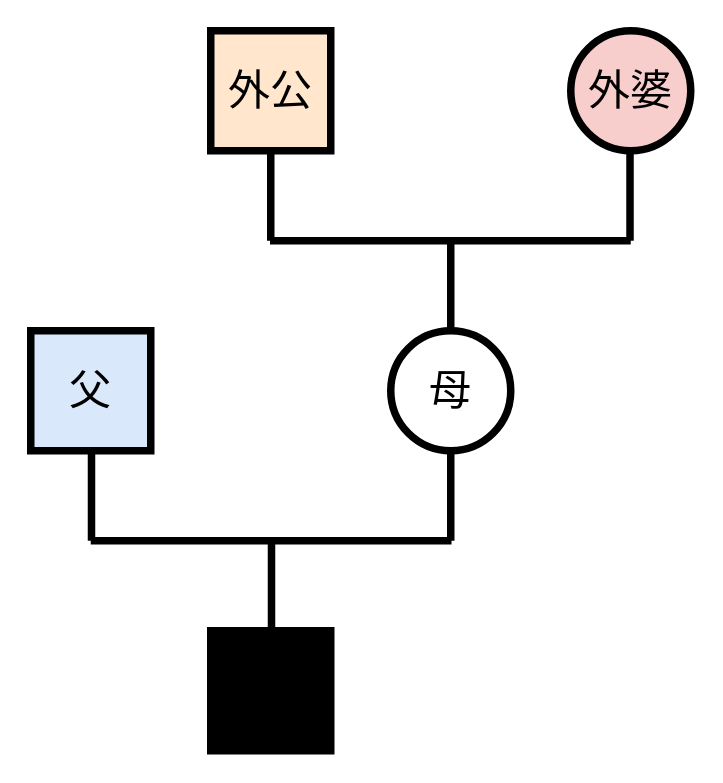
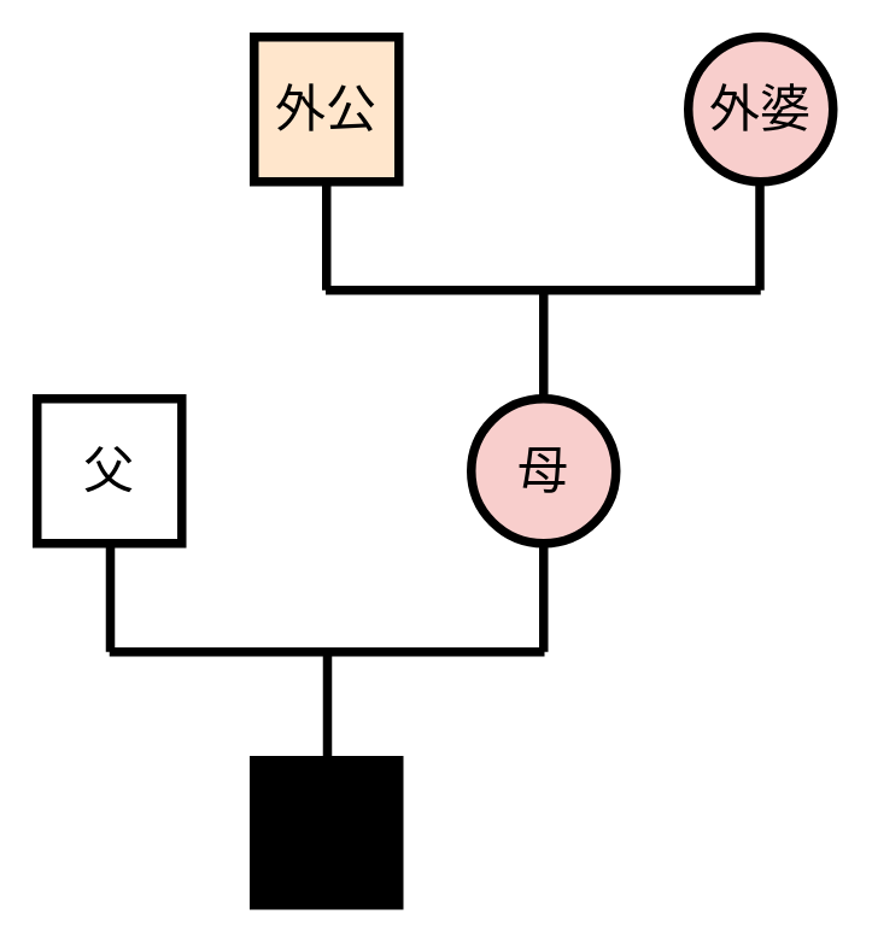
  <mxCell id="0" />
  <mxCell id="1" parent="0" />
  <mxCell id="2" value="&lt;font style=&quot;font-size: 28px;&quot;&gt;外公&lt;/font&gt;" style="whiteSpace=wrap;html=1;aspect=fixed;strokeWidth=5;fillColor=#ffe6cc;" parent="1" vertex="1"><mxGeometry x="140" y="20" width="80" height="80" as="geometry" /></mxCell>
  <mxCell id="3" value="&lt;font style=&quot;font-size: 28px;&quot;&gt;外婆&lt;/font&gt;" style="ellipse;whiteSpace=wrap;html=1;aspect=fixed;strokeWidth=5;fillColor=#f8cecc;" parent="1" vertex="1"><mxGeometry x="380" y="20" width="80" height="80" as="geometry" /></mxCell>
  <mxCell id="4" value="" style="endArrow=none;html=1;rounded=0;strokeWidth=5;" parent="1" edge="1"><mxGeometry width="50" height="50" relative="1" as="geometry"><mxPoint x="180" y="160" as="sourcePoint" /><mxPoint x="180" y="100" as="targetPoint" /></mxGeometry></mxCell>
  <mxCell id="5" value="" style="endArrow=none;html=1;rounded=0;strokeWidth=5;" parent="1" edge="1"><mxGeometry width="50" height="50" relative="1" as="geometry"><mxPoint x="419.5" y="160" as="sourcePoint" /><mxPoint x="419.5" y="100" as="targetPoint" /></mxGeometry></mxCell>
  <mxCell id="6" value="" style="endArrow=none;html=1;rounded=0;strokeWidth=5;" parent="1" edge="1"><mxGeometry width="50" height="50" relative="1" as="geometry"><mxPoint x="420" y="160" as="sourcePoint" /><mxPoint x="179.5" y="160" as="targetPoint" /></mxGeometry></mxCell>
  <mxCell id="7" value="" style="endArrow=none;html=1;rounded=0;strokeWidth=5;" parent="1" edge="1"><mxGeometry width="50" height="50" relative="1" as="geometry"><mxPoint x="300" y="220" as="sourcePoint" /><mxPoint x="300" y="160" as="targetPoint" /></mxGeometry></mxCell>
- <mxCell id="8" value="&lt;font style=&quot;font-size: 28px;&quot;&gt;母&lt;/font&gt;" style="ellipse;whiteSpace=wrap;html=1;aspect=fixed;strokeWidth=5;" parent="1" vertex="1"><mxGeometry x="260" y="220" width="80" height="80" as="geometry" /></mxCell>
- <mxCell id="9" value="&lt;font style=&quot;font-size: 28px;&quot;&gt;父&lt;/font&gt;" style="whiteSpace=wrap;html=1;aspect=fixed;strokeWidth=5;fillColor=#dae8fc;" parent="1" vertex="1"><mxGeometry x="20" y="220" width="80" height="80" as="geometry" /></mxCell>
+ <mxCell id="8" value="&lt;font style=&quot;font-size: 28px;&quot;&gt;母&lt;/font&gt;" style="ellipse;whiteSpace=wrap;html=1;aspect=fixed;strokeWidth=5;fillColor=#f8cecc;" parent="1" vertex="1"><mxGeometry x="260" y="220" width="80" height="80" as="geometry" /></mxCell>
+ <mxCell id="9" value="&lt;font style=&quot;font-size: 28px;&quot;&gt;父&lt;/font&gt;" style="whiteSpace=wrap;html=1;aspect=fixed;strokeWidth=5;" parent="1" vertex="1"><mxGeometry x="20" y="220" width="80" height="80" as="geometry" /></mxCell>
  <mxCell id="10" value="" style="whiteSpace=wrap;html=1;aspect=fixed;strokeWidth=5;fillColor=#000000;fontColor=none;noLabel=1;" parent="1" vertex="1"><mxGeometry x="140" y="420" width="80" height="80" as="geometry" /></mxCell>
  <mxCell id="11" value="" style="endArrow=none;html=1;rounded=0;strokeWidth=5;" parent="1" edge="1"><mxGeometry width="50" height="50" relative="1" as="geometry"><mxPoint x="60.5" y="360" as="sourcePoint" /><mxPoint x="60.5" y="300" as="targetPoint" /></mxGeometry></mxCell>
  <mxCell id="12" value="" style="endArrow=none;html=1;rounded=0;strokeWidth=5;" parent="1" edge="1"><mxGeometry width="50" height="50" relative="1" as="geometry"><mxPoint x="300" y="360" as="sourcePoint" /><mxPoint x="300" y="300" as="targetPoint" /></mxGeometry></mxCell>
  <mxCell id="13" value="" style="endArrow=none;html=1;rounded=0;strokeWidth=5;" parent="1" edge="1"><mxGeometry width="50" height="50" relative="1" as="geometry"><mxPoint x="300.5" y="360" as="sourcePoint" /><mxPoint x="60" y="360" as="targetPoint" /></mxGeometry></mxCell>
  <mxCell id="14" value="" style="endArrow=none;html=1;rounded=0;strokeWidth=5;" parent="1" edge="1"><mxGeometry width="50" height="50" relative="1" as="geometry"><mxPoint x="180.5" y="420" as="sourcePoint" /><mxPoint x="180.5" y="360" as="targetPoint" /></mxGeometry></mxCell>
